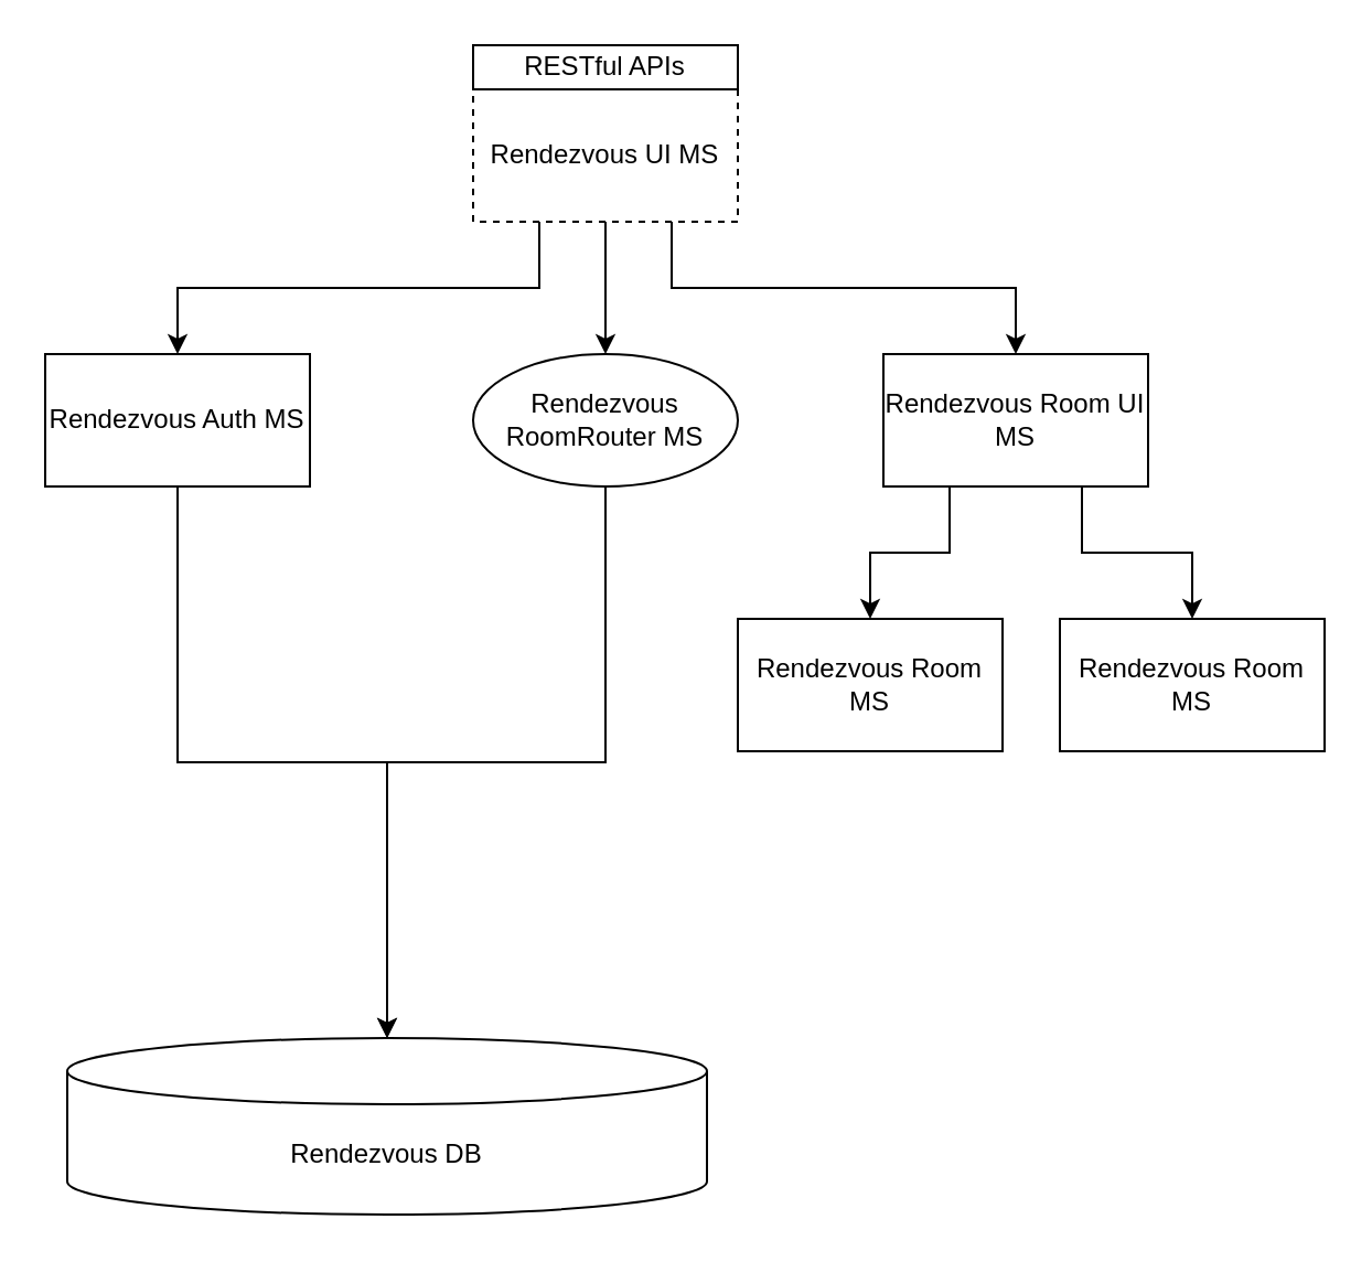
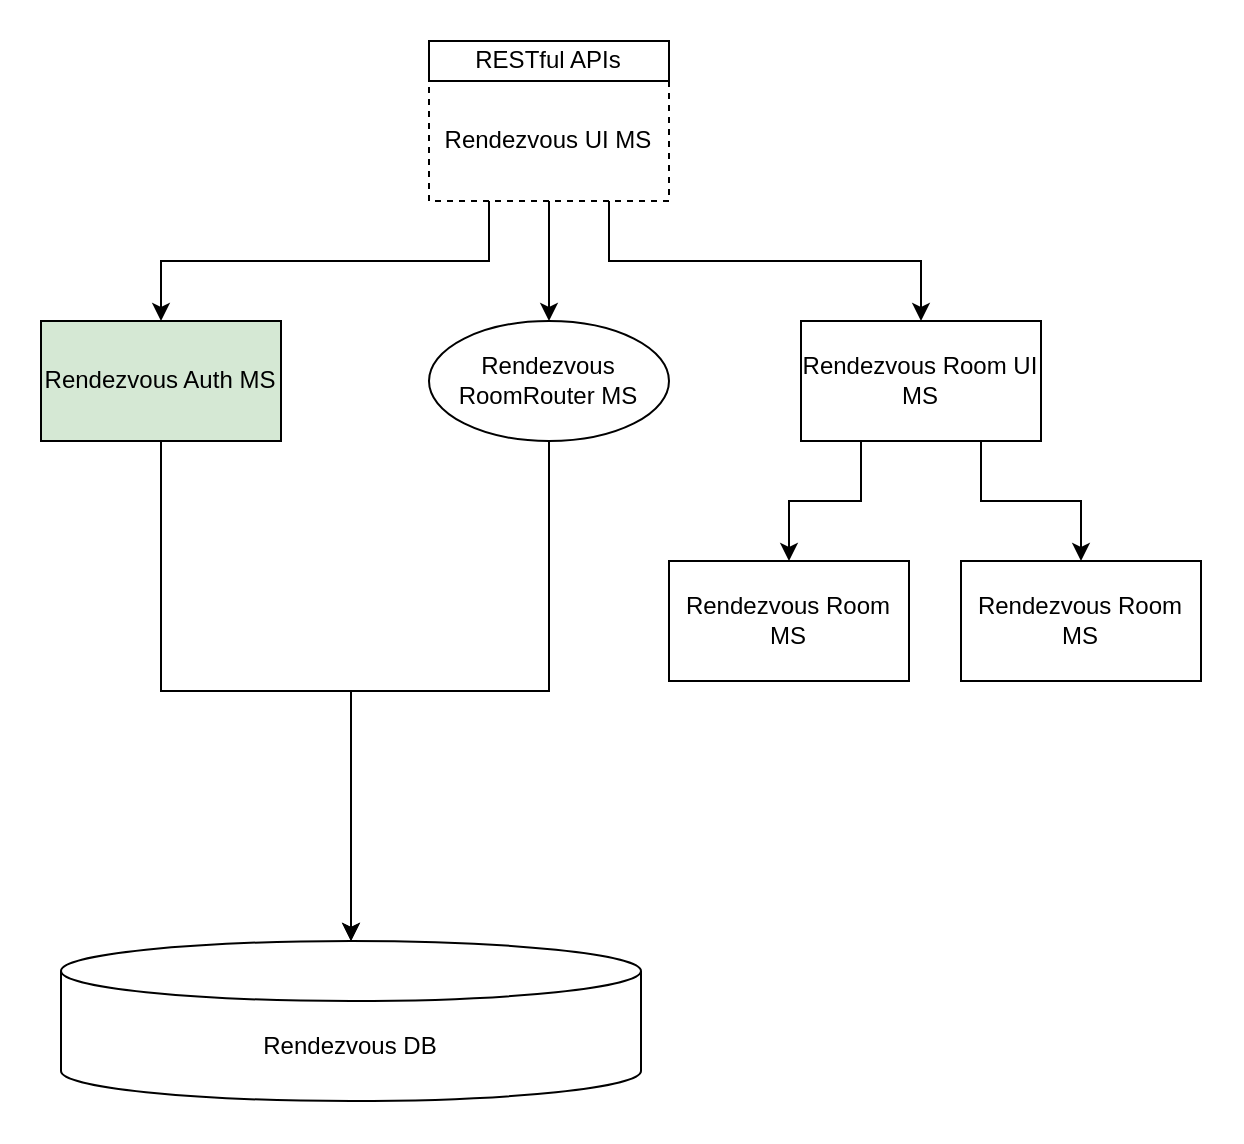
  <mxCell id="0" />
  <mxCell id="1" parent="0" />
  <mxCell id="2" style="edgeStyle=orthogonalEdgeStyle;rounded=0;orthogonalLoop=1;jettySize=auto;html=1;exitX=0.25;exitY=1;exitDx=0;exitDy=0;" edge="1" parent="1" source="5" target="8"><mxGeometry relative="1" as="geometry" /></mxCell>
  <mxCell id="3" style="edgeStyle=orthogonalEdgeStyle;rounded=0;orthogonalLoop=1;jettySize=auto;html=1;exitX=0.5;exitY=1;exitDx=0;exitDy=0;entryX=0.5;entryY=0;entryDx=0;entryDy=0;" edge="1" parent="1" source="5" target="10"><mxGeometry relative="1" as="geometry" /></mxCell>
  <mxCell id="4" style="edgeStyle=orthogonalEdgeStyle;rounded=0;orthogonalLoop=1;jettySize=auto;html=1;exitX=0.75;exitY=1;exitDx=0;exitDy=0;" edge="1" parent="1" source="5" target="13"><mxGeometry relative="1" as="geometry" /></mxCell>
  <mxCell id="5" value="Rendezvous UI MS" style="rounded=0;whiteSpace=wrap;html=1;dashed=1;" vertex="1" parent="1"><mxGeometry x="214" y="40" width="120" height="60" as="geometry" /></mxCell>
  <mxCell id="6" value="RESTful APIs" style="rounded=0;whiteSpace=wrap;html=1;" vertex="1" parent="1"><mxGeometry x="214" y="20" width="120" height="20" as="geometry" /></mxCell>
  <mxCell id="7" style="edgeStyle=orthogonalEdgeStyle;rounded=0;orthogonalLoop=1;jettySize=auto;html=1;exitX=0.5;exitY=1;exitDx=0;exitDy=0;entryX=0.5;entryY=0;entryDx=0;entryDy=0;entryPerimeter=0;" edge="1" parent="1" source="8" target="16"><mxGeometry relative="1" as="geometry" /></mxCell>
- <mxCell id="8" value="Rendezvous Auth MS" style="rounded=0;whiteSpace=wrap;html=1;" vertex="1" parent="1"><mxGeometry x="20" y="160" width="120" height="60" as="geometry" /></mxCell>
+ <mxCell id="8" value="Rendezvous Auth MS" style="rounded=0;whiteSpace=wrap;html=1;fillColor=#d5e8d4;" vertex="1" parent="1"><mxGeometry x="20" y="160" width="120" height="60" as="geometry" /></mxCell>
  <mxCell id="9" style="edgeStyle=orthogonalEdgeStyle;rounded=0;orthogonalLoop=1;jettySize=auto;html=1;exitX=0.5;exitY=1;exitDx=0;exitDy=0;" edge="1" parent="1" source="10" target="16"><mxGeometry relative="1" as="geometry" /></mxCell>
  <mxCell id="10" value="Rendezvous RoomRouter MS" style="ellipse;whiteSpace=wrap;html=1;" vertex="1" parent="1"><mxGeometry x="214" y="160" width="120" height="60" as="geometry" /></mxCell>
  <mxCell id="11" style="edgeStyle=orthogonalEdgeStyle;rounded=0;orthogonalLoop=1;jettySize=auto;html=1;exitX=0.25;exitY=1;exitDx=0;exitDy=0;entryX=0.5;entryY=0;entryDx=0;entryDy=0;" edge="1" parent="1" source="13" target="14"><mxGeometry relative="1" as="geometry" /></mxCell>
  <mxCell id="12" style="edgeStyle=orthogonalEdgeStyle;rounded=0;orthogonalLoop=1;jettySize=auto;html=1;exitX=0.75;exitY=1;exitDx=0;exitDy=0;entryX=0.5;entryY=0;entryDx=0;entryDy=0;" edge="1" parent="1" source="13" target="15"><mxGeometry relative="1" as="geometry" /></mxCell>
  <mxCell id="13" value="Rendezvous Room UI MS" style="rounded=0;whiteSpace=wrap;html=1;" vertex="1" parent="1"><mxGeometry x="400" y="160" width="120" height="60" as="geometry" /></mxCell>
  <mxCell id="14" value="Rendezvous Room MS" style="rounded=0;whiteSpace=wrap;html=1;" vertex="1" parent="1"><mxGeometry x="334" y="280" width="120" height="60" as="geometry" /></mxCell>
  <mxCell id="15" value="Rendezvous Room MS" style="rounded=0;whiteSpace=wrap;html=1;" vertex="1" parent="1"><mxGeometry x="480" y="280" width="120" height="60" as="geometry" /></mxCell>
  <mxCell id="16" value="Rendezvous DB" style="shape=cylinder3;whiteSpace=wrap;html=1;boundedLbl=1;backgroundOutline=1;size=15;" vertex="1" parent="1"><mxGeometry x="30" y="470" width="290" height="80" as="geometry" /></mxCell>
